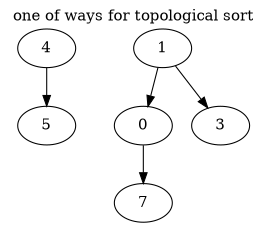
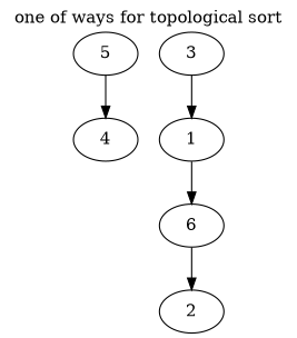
  digraph {
    label="one of ways for topological sort"
    labelloc=t
    5
    4
-   6 [label=0]
-   2 [label=7]
+   6
+   2
    3
    1
-   4 -> 5
+   5 -> 4
    6 -> 2
-   1 -> 3
+   3 -> 1
    1 -> 6
  }
